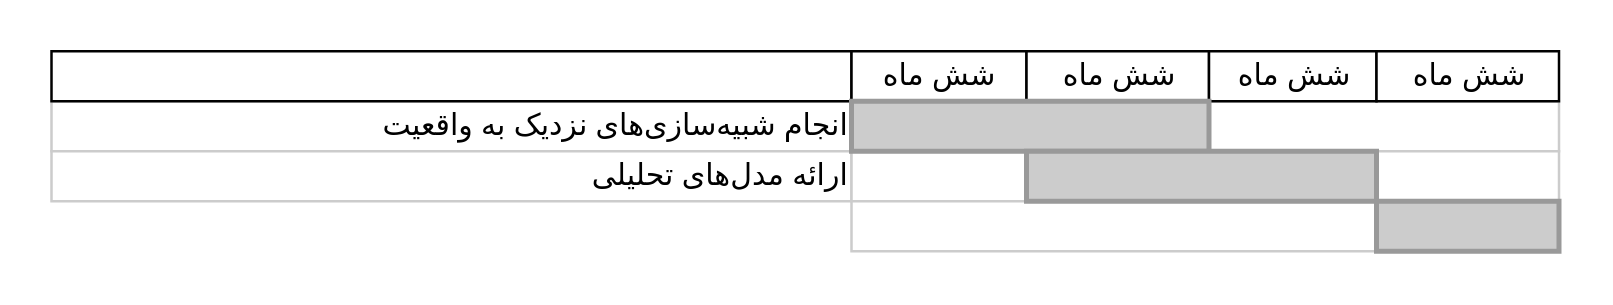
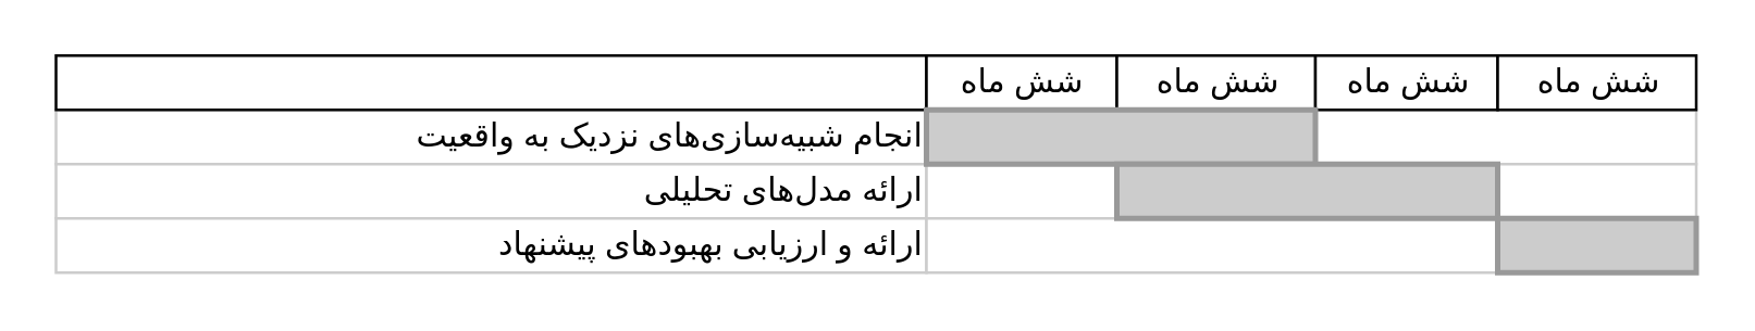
  <mxCell id="0" style=";html=1;" />
  <mxCell id="1" style=";html=1;" parent="0" />
  <mxCell id="2" value="انجام شبیه‌سازی‌های نزدیک به واقعیت" style="align=right;strokeColor=#CCCCCC;html=1;" parent="1" vertex="1"><mxGeometry x="20" y="40" width="320.0" height="20.0" as="geometry" /></mxCell>
  <mxCell id="3" value="ارائه مدل‌های تحلیلی" style="align=right;strokeColor=#CCCCCC;html=1;" parent="1" vertex="1"><mxGeometry x="20" y="60" width="320" height="20" as="geometry" /></mxCell>
+ <mxCell id="4" value="ارائه و ارزیابی بهبودهای پیشنهاد" style="align=right;strokeColor=#CCCCCC;html=1;" parent="1" vertex="1"><mxGeometry x="20" y="80" width="320.0" height="20" as="geometry" /></mxCell>
  <mxCell id="5" value="" style="strokeWidth=1;fontStyle=0;html=1;" parent="1" vertex="1"><mxGeometry x="20" y="20" width="320" height="20" as="geometry" /></mxCell>
  <mxCell id="6" value="" style="align=left;strokeColor=#CCCCCC;html=1;" parent="1" vertex="1"><mxGeometry x="340" y="40" width="283" height="20" as="geometry" /></mxCell>
  <mxCell id="7" value="شش ماه" style="strokeWidth=1;fontStyle=0;html=1;" parent="1" vertex="1"><mxGeometry x="340" y="20" width="70" height="20" as="geometry" /></mxCell>
  <mxCell id="8" value="شش ماه" style="strokeWidth=1;fontStyle=0;html=1;" parent="1" vertex="1"><mxGeometry x="410" y="20" width="73" height="20" as="geometry" /></mxCell>
  <mxCell id="9" value="شش ماه" style="strokeWidth=1;fontStyle=0;html=1;" parent="1" vertex="1"><mxGeometry x="483" y="20" width="67" height="20" as="geometry" /></mxCell>
  <mxCell id="10" value="شش ماه" style="strokeWidth=1;fontStyle=0;html=1;" parent="1" vertex="1"><mxGeometry x="550" y="20" width="73" height="20" as="geometry" /></mxCell>
  <mxCell id="11" value="" style="align=left;strokeColor=#CCCCCC;html=1;" parent="1" vertex="1"><mxGeometry x="340" y="60" width="283" height="20" as="geometry" /></mxCell>
  <mxCell id="12" value="" style="align=left;strokeColor=#CCCCCC;html=1;" parent="1" vertex="1"><mxGeometry x="340" y="80" width="283" height="20" as="geometry" /></mxCell>
  <mxCell id="13" value="" style="whiteSpace=wrap;html=1;strokeWidth=2;fillColor=#CCCCCC;gradientColor=none;fontSize=14;align=center;strokeColor=#999999;" parent="1" vertex="1"><mxGeometry x="340" y="40" width="143" height="20" as="geometry" /></mxCell>
  <mxCell id="14" value="" style="whiteSpace=wrap;html=1;strokeWidth=2;fillColor=#CCCCCC;gradientColor=none;fontSize=14;align=center;strokeColor=#999999;" parent="1" vertex="1"><mxGeometry x="410" y="60" width="140" height="20" as="geometry" /></mxCell>
  <mxCell id="15" value="" style="whiteSpace=wrap;html=1;strokeWidth=2;fillColor=#CCCCCC;gradientColor=none;fontSize=14;align=center;strokeColor=#999999;" parent="1" vertex="1"><mxGeometry x="550" y="80" width="73" height="20" as="geometry" /></mxCell>
